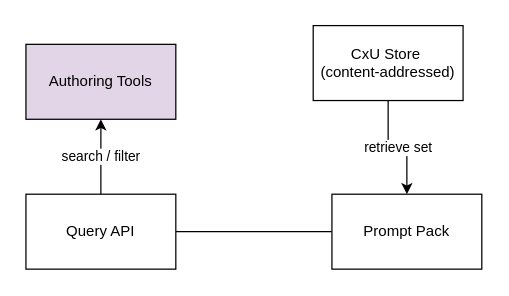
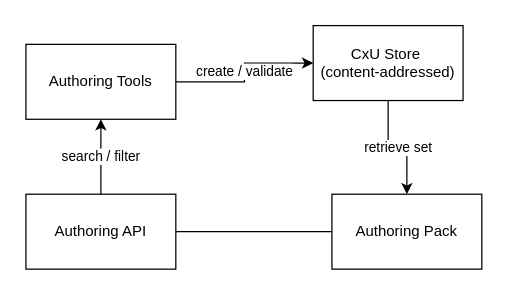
  <mxCell id="0" />
  <mxCell id="1" parent="0" />
- <mxCell id="3" value="Authoring Tools" style="rounded=0;whiteSpace=wrap;html=1;fillColor=#e1d5e7;" vertex="1" parent="1"><mxGeometry x="20" y="35" width="120" height="60" as="geometry" /></mxCell>
+ <mxCell id="2" value="create / validate" style="edgeStyle=orthogonalEdgeStyle;rounded=0;orthogonalLoop=1;jettySize=auto;html=1;entryX=0;entryY=0.5;entryDx=0;entryDy=0;" edge="1" parent="1" source="3" target="5"><mxGeometry relative="1" as="geometry" /></mxCell>
+ <mxCell id="3" value="Authoring Tools" style="rounded=0;whiteSpace=wrap;html=1;" vertex="1" parent="1"><mxGeometry x="20" y="35" width="120" height="60" as="geometry" /></mxCell>
  <mxCell id="4" value="retrieve set" style="edgeStyle=orthogonalEdgeStyle;rounded=0;orthogonalLoop=1;jettySize=auto;html=1;entryX=0.5;entryY=0;entryDx=0;entryDy=0;" edge="1" parent="1" source="5" target="7"><mxGeometry relative="1" as="geometry" /></mxCell>
  <mxCell id="5" value="CxU Store&amp;nbsp;&lt;div&gt;(content-addressed)&lt;/div&gt;" style="rounded=0;whiteSpace=wrap;html=1;" vertex="1" parent="1"><mxGeometry x="250" y="20" width="120" height="60" as="geometry" /></mxCell>
  <mxCell id="6" style="edgeStyle=orthogonalEdgeStyle;rounded=0;orthogonalLoop=1;jettySize=auto;html=1;entryX=1;entryY=0.5;entryDx=0;entryDy=0;endArrow=none;" edge="1" parent="1" source="7" target="9"><mxGeometry relative="1" as="geometry" /></mxCell>
- <mxCell id="7" value="Prompt Pack" style="rounded=0;whiteSpace=wrap;html=1;" vertex="1" parent="1"><mxGeometry x="265" y="155" width="120" height="60" as="geometry" /></mxCell>
+ <mxCell id="7" value="Authoring Pack" style="rounded=0;whiteSpace=wrap;html=1;" vertex="1" parent="1"><mxGeometry x="265" y="155" width="120" height="60" as="geometry" /></mxCell>
  <mxCell id="8" value="search / filter" style="edgeStyle=orthogonalEdgeStyle;rounded=0;orthogonalLoop=1;jettySize=auto;html=1;entryX=0.5;entryY=1;entryDx=0;entryDy=0;" edge="1" parent="1" source="9" target="3"><mxGeometry relative="1" as="geometry" /></mxCell>
- <mxCell id="9" value="Query API" style="rounded=0;whiteSpace=wrap;html=1;" vertex="1" parent="1"><mxGeometry x="20" y="155" width="120" height="60" as="geometry" /></mxCell>
+ <mxCell id="9" value="Authoring API" style="rounded=0;whiteSpace=wrap;html=1;" vertex="1" parent="1"><mxGeometry x="20" y="155" width="120" height="60" as="geometry" /></mxCell>
